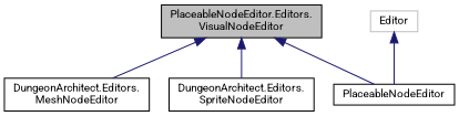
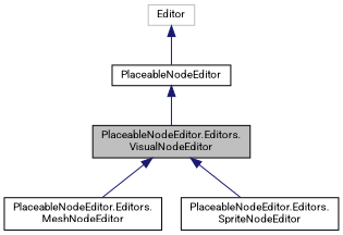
  digraph {
    fontname=Roboto
    node [color=black fillcolor=white fontname=Roboto fontsize=10 shape=record style=filled]
    edge [color=midnightblue dir=back fontname=Roboto fontsize=10 labelfontname=Helvetica labelfontsize=10 style=solid]
    n1 [fillcolor=grey75 fontcolor=black height=0.2 label="PlaceableNodeEditor.Editors.\lVisualNodeEditor" width=0.4]
-   n2 [height=0.2 label="DungeonArchitect.Editors.\lMeshNodeEditor" width=0.4]
-   n3 [height=0.2 label="DungeonArchitect.Editors.\lSpriteNodeEditor" width=0.4]
+   n2 [height=0.2 label="PlaceableNodeEditor.Editors.\lMeshNodeEditor" width=0.4]
+   n3 [height=0.2 label="PlaceableNodeEditor.Editors.\lSpriteNodeEditor" width=0.4]
    n4 [height=0.2 label=PlaceableNodeEditor width=0.4]
    n5 [color=grey75 height=0.2 label=Editor width=0.4]
    n1 -> n2
    n1 -> n3
-   n1 -> n4
+   n4 -> n1
    n5 -> n4
  }
